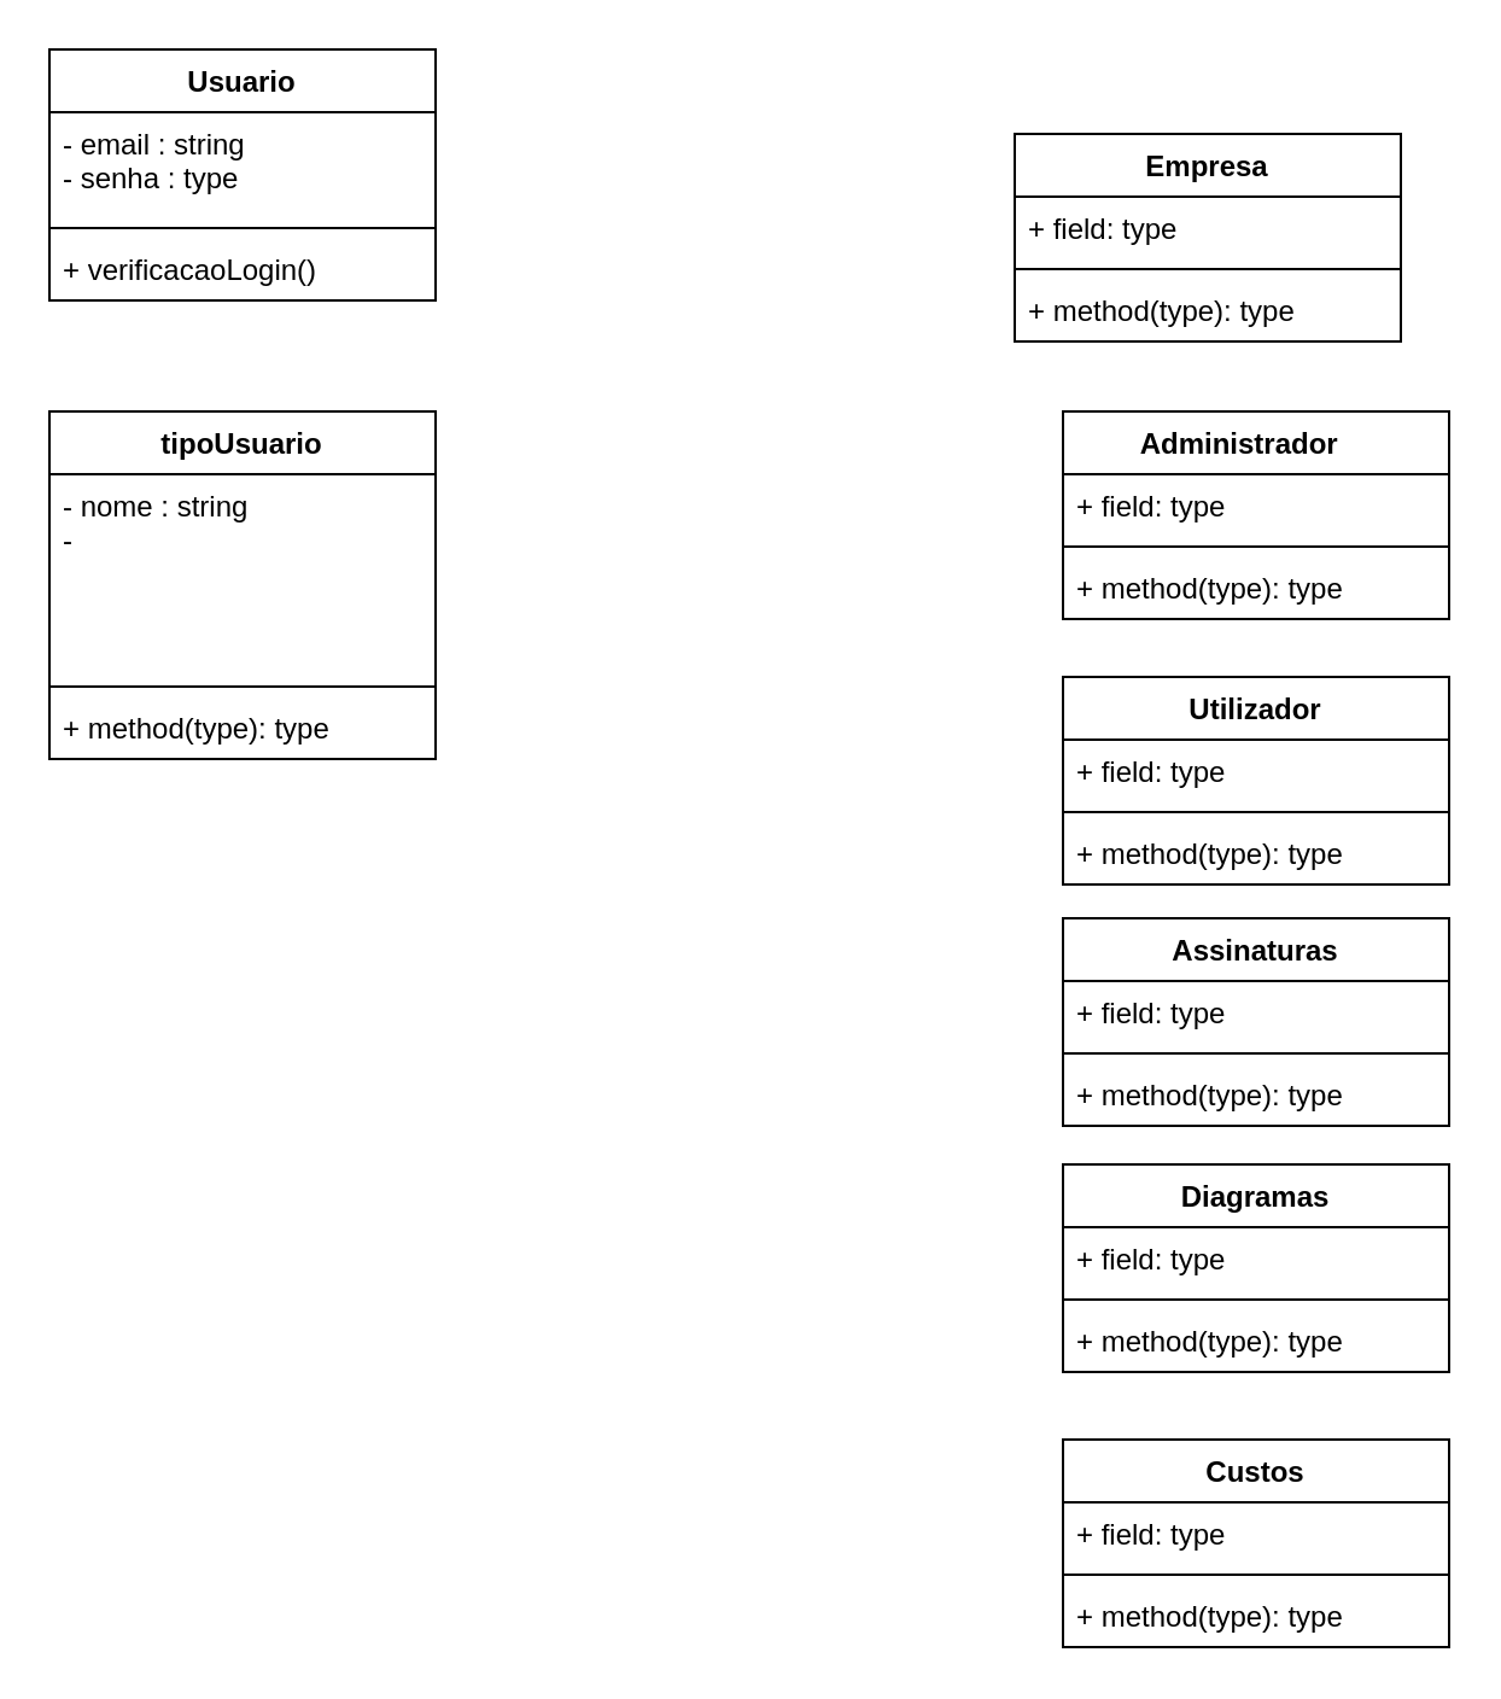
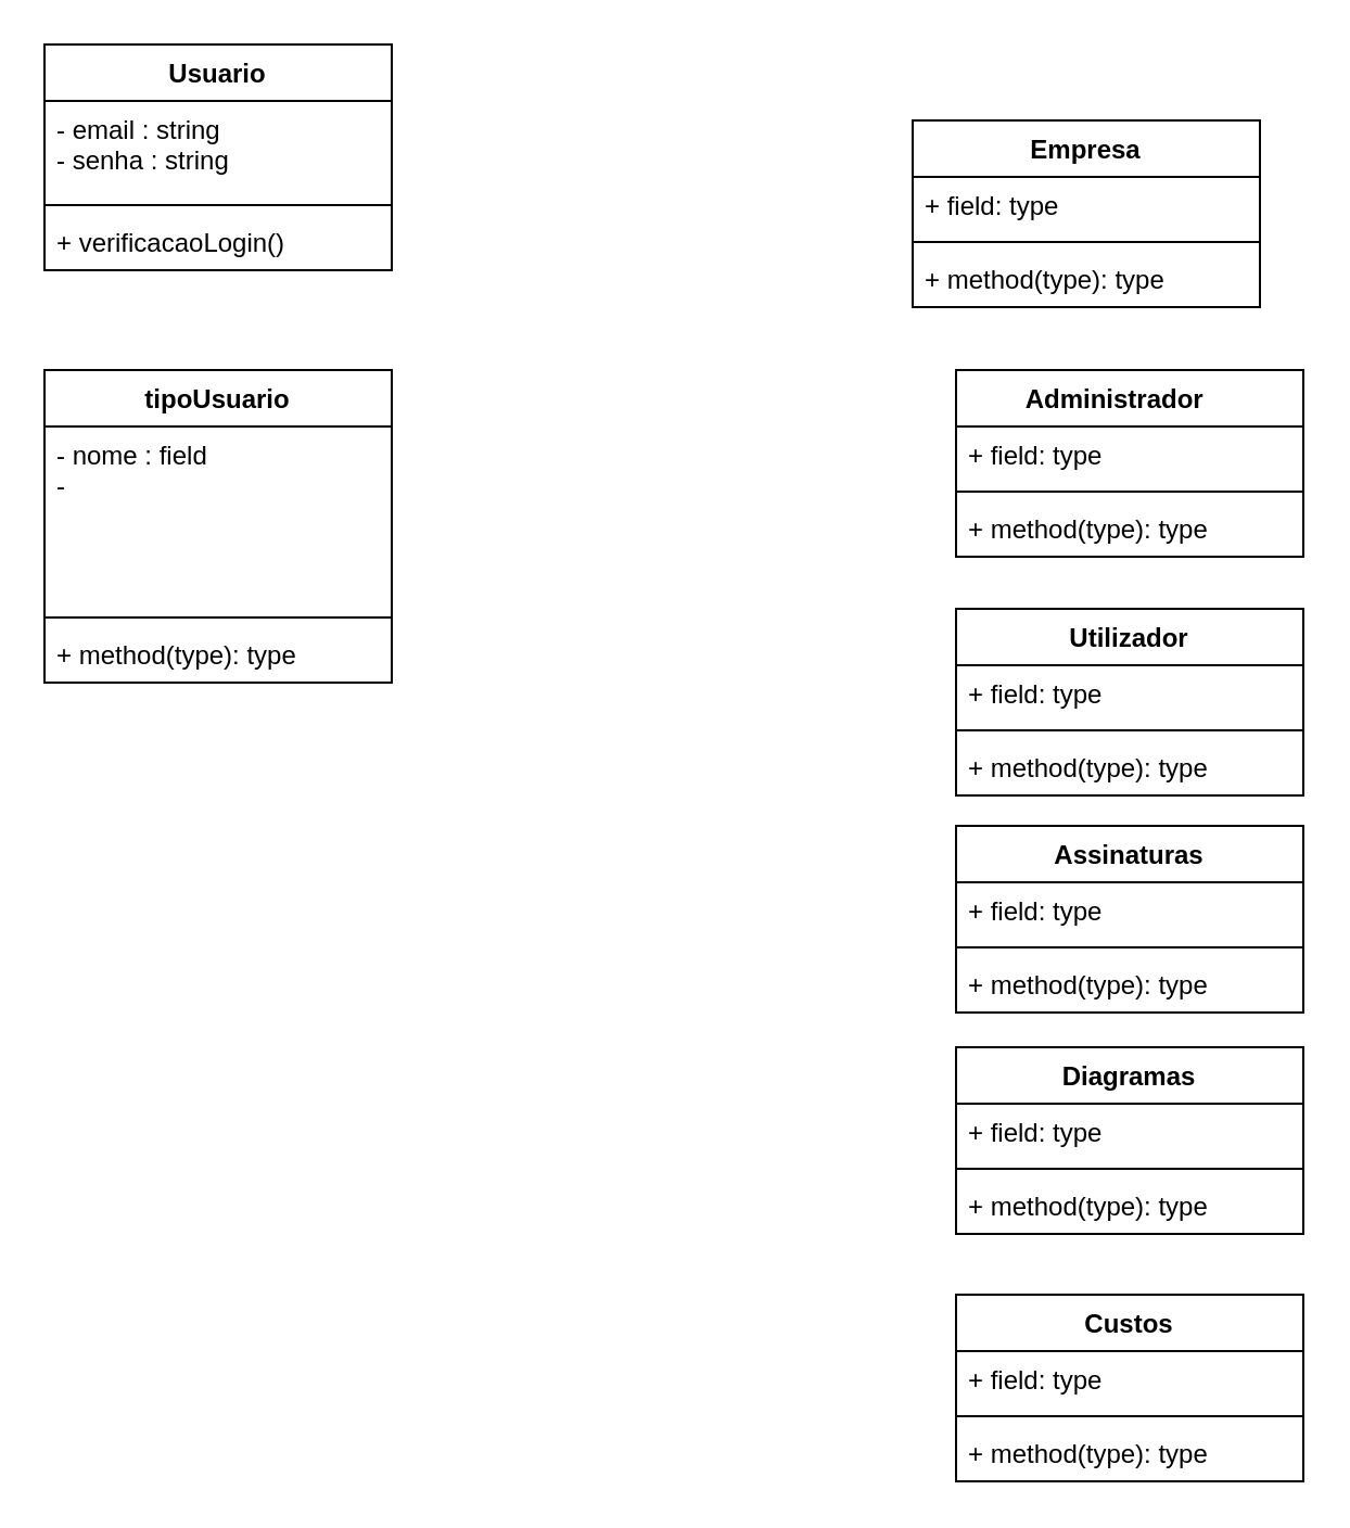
  <mxCell id="0" />
  <mxCell id="1" parent="0" />
  <mxCell id="2" value="Empresa" style="swimlane;fontStyle=1;align=center;verticalAlign=top;childLayout=stackLayout;horizontal=1;startSize=26;horizontalStack=0;resizeParent=1;resizeParentMax=0;resizeLast=0;collapsible=1;marginBottom=0;" vertex="1" parent="1"><mxGeometry x="420" y="55" width="160" height="86" as="geometry" /></mxCell>
  <mxCell id="3" value="+ field: type" style="text;strokeColor=none;fillColor=none;align=left;verticalAlign=top;spacingLeft=4;spacingRight=4;overflow=hidden;rotatable=0;points=[[0,0.5],[1,0.5]];portConstraint=eastwest;" vertex="1" parent="2"><mxGeometry y="26" width="160" height="26" as="geometry" /></mxCell>
  <mxCell id="4" value="" style="line;strokeWidth=1;fillColor=none;align=left;verticalAlign=middle;spacingTop=-1;spacingLeft=3;spacingRight=3;rotatable=0;labelPosition=right;points=[];portConstraint=eastwest;" vertex="1" parent="2"><mxGeometry y="52" width="160" height="8" as="geometry" /></mxCell>
  <mxCell id="5" value="+ method(type): type" style="text;strokeColor=none;fillColor=none;align=left;verticalAlign=top;spacingLeft=4;spacingRight=4;overflow=hidden;rotatable=0;points=[[0,0.5],[1,0.5]];portConstraint=eastwest;" vertex="1" parent="2"><mxGeometry y="60" width="160" height="26" as="geometry" /></mxCell>
  <mxCell id="6" value="tipoUsuario" style="swimlane;fontStyle=1;align=center;verticalAlign=top;childLayout=stackLayout;horizontal=1;startSize=26;horizontalStack=0;resizeParent=1;resizeParentMax=0;resizeLast=0;collapsible=1;marginBottom=0;" vertex="1" parent="1"><mxGeometry x="20" y="170" width="160" height="144" as="geometry" /></mxCell>
- <mxCell id="7" value="- nome : string&#10;- " style="text;strokeColor=none;fillColor=none;align=left;verticalAlign=top;spacingLeft=4;spacingRight=4;overflow=hidden;rotatable=0;points=[[0,0.5],[1,0.5]];portConstraint=eastwest;" vertex="1" parent="6"><mxGeometry y="26" width="160" height="84" as="geometry" /></mxCell>
+ <mxCell id="7" value="- nome : field&#10;- " style="text;strokeColor=none;fillColor=none;align=left;verticalAlign=top;spacingLeft=4;spacingRight=4;overflow=hidden;rotatable=0;points=[[0,0.5],[1,0.5]];portConstraint=eastwest;" vertex="1" parent="6"><mxGeometry y="26" width="160" height="84" as="geometry" /></mxCell>
  <mxCell id="8" value="" style="line;strokeWidth=1;fillColor=none;align=left;verticalAlign=middle;spacingTop=-1;spacingLeft=3;spacingRight=3;rotatable=0;labelPosition=right;points=[];portConstraint=eastwest;" vertex="1" parent="6"><mxGeometry y="110" width="160" height="8" as="geometry" /></mxCell>
  <mxCell id="9" value="+ method(type): type" style="text;strokeColor=none;fillColor=none;align=left;verticalAlign=top;spacingLeft=4;spacingRight=4;overflow=hidden;rotatable=0;points=[[0,0.5],[1,0.5]];portConstraint=eastwest;" vertex="1" parent="6"><mxGeometry y="118" width="160" height="26" as="geometry" /></mxCell>
  <mxCell id="10" value="Usuario" style="swimlane;fontStyle=1;align=center;verticalAlign=top;childLayout=stackLayout;horizontal=1;startSize=26;horizontalStack=0;resizeParent=1;resizeParentMax=0;resizeLast=0;collapsible=1;marginBottom=0;" vertex="1" parent="1"><mxGeometry x="20" y="20" width="160" height="104" as="geometry" /></mxCell>
- <mxCell id="11" value="- email : string&#10;- senha : type" style="text;strokeColor=none;fillColor=none;align=left;verticalAlign=top;spacingLeft=4;spacingRight=4;overflow=hidden;rotatable=0;points=[[0,0.5],[1,0.5]];portConstraint=eastwest;" vertex="1" parent="10"><mxGeometry y="26" width="160" height="44" as="geometry" /></mxCell>
+ <mxCell id="11" value="- email : string&#10;- senha : string" style="text;strokeColor=none;fillColor=none;align=left;verticalAlign=top;spacingLeft=4;spacingRight=4;overflow=hidden;rotatable=0;points=[[0,0.5],[1,0.5]];portConstraint=eastwest;" vertex="1" parent="10"><mxGeometry y="26" width="160" height="44" as="geometry" /></mxCell>
  <mxCell id="12" value="" style="line;strokeWidth=1;fillColor=none;align=left;verticalAlign=middle;spacingTop=-1;spacingLeft=3;spacingRight=3;rotatable=0;labelPosition=right;points=[];portConstraint=eastwest;" vertex="1" parent="10"><mxGeometry y="70" width="160" height="8" as="geometry" /></mxCell>
  <mxCell id="13" value="+ verificacaoLogin()" style="text;strokeColor=none;fillColor=none;align=left;verticalAlign=top;spacingLeft=4;spacingRight=4;overflow=hidden;rotatable=0;points=[[0,0.5],[1,0.5]];portConstraint=eastwest;" vertex="1" parent="10"><mxGeometry y="78" width="160" height="26" as="geometry" /></mxCell>
  <mxCell id="14" value="Administrador    " style="swimlane;fontStyle=1;align=center;verticalAlign=top;childLayout=stackLayout;horizontal=1;startSize=26;horizontalStack=0;resizeParent=1;resizeParentMax=0;resizeLast=0;collapsible=1;marginBottom=0;" vertex="1" parent="1"><mxGeometry x="440" y="170" width="160" height="86" as="geometry" /></mxCell>
  <mxCell id="15" value="+ field: type" style="text;strokeColor=none;fillColor=none;align=left;verticalAlign=top;spacingLeft=4;spacingRight=4;overflow=hidden;rotatable=0;points=[[0,0.5],[1,0.5]];portConstraint=eastwest;" vertex="1" parent="14"><mxGeometry y="26" width="160" height="26" as="geometry" /></mxCell>
  <mxCell id="16" value="" style="line;strokeWidth=1;fillColor=none;align=left;verticalAlign=middle;spacingTop=-1;spacingLeft=3;spacingRight=3;rotatable=0;labelPosition=right;points=[];portConstraint=eastwest;" vertex="1" parent="14"><mxGeometry y="52" width="160" height="8" as="geometry" /></mxCell>
  <mxCell id="17" value="+ method(type): type" style="text;strokeColor=none;fillColor=none;align=left;verticalAlign=top;spacingLeft=4;spacingRight=4;overflow=hidden;rotatable=0;points=[[0,0.5],[1,0.5]];portConstraint=eastwest;" vertex="1" parent="14"><mxGeometry y="60" width="160" height="26" as="geometry" /></mxCell>
  <mxCell id="18" value="Utilizador" style="swimlane;fontStyle=1;align=center;verticalAlign=top;childLayout=stackLayout;horizontal=1;startSize=26;horizontalStack=0;resizeParent=1;resizeParentMax=0;resizeLast=0;collapsible=1;marginBottom=0;" vertex="1" parent="1"><mxGeometry x="440" y="280" width="160" height="86" as="geometry" /></mxCell>
  <mxCell id="19" value="+ field: type" style="text;strokeColor=none;fillColor=none;align=left;verticalAlign=top;spacingLeft=4;spacingRight=4;overflow=hidden;rotatable=0;points=[[0,0.5],[1,0.5]];portConstraint=eastwest;" vertex="1" parent="18"><mxGeometry y="26" width="160" height="26" as="geometry" /></mxCell>
  <mxCell id="20" value="" style="line;strokeWidth=1;fillColor=none;align=left;verticalAlign=middle;spacingTop=-1;spacingLeft=3;spacingRight=3;rotatable=0;labelPosition=right;points=[];portConstraint=eastwest;" vertex="1" parent="18"><mxGeometry y="52" width="160" height="8" as="geometry" /></mxCell>
  <mxCell id="21" value="+ method(type): type" style="text;strokeColor=none;fillColor=none;align=left;verticalAlign=top;spacingLeft=4;spacingRight=4;overflow=hidden;rotatable=0;points=[[0,0.5],[1,0.5]];portConstraint=eastwest;" vertex="1" parent="18"><mxGeometry y="60" width="160" height="26" as="geometry" /></mxCell>
  <mxCell id="22" value="Assinaturas" style="swimlane;fontStyle=1;align=center;verticalAlign=top;childLayout=stackLayout;horizontal=1;startSize=26;horizontalStack=0;resizeParent=1;resizeParentMax=0;resizeLast=0;collapsible=1;marginBottom=0;" vertex="1" parent="1"><mxGeometry x="440" y="380" width="160" height="86" as="geometry" /></mxCell>
  <mxCell id="23" value="+ field: type" style="text;strokeColor=none;fillColor=none;align=left;verticalAlign=top;spacingLeft=4;spacingRight=4;overflow=hidden;rotatable=0;points=[[0,0.5],[1,0.5]];portConstraint=eastwest;" vertex="1" parent="22"><mxGeometry y="26" width="160" height="26" as="geometry" /></mxCell>
  <mxCell id="24" value="" style="line;strokeWidth=1;fillColor=none;align=left;verticalAlign=middle;spacingTop=-1;spacingLeft=3;spacingRight=3;rotatable=0;labelPosition=right;points=[];portConstraint=eastwest;" vertex="1" parent="22"><mxGeometry y="52" width="160" height="8" as="geometry" /></mxCell>
  <mxCell id="25" value="+ method(type): type" style="text;strokeColor=none;fillColor=none;align=left;verticalAlign=top;spacingLeft=4;spacingRight=4;overflow=hidden;rotatable=0;points=[[0,0.5],[1,0.5]];portConstraint=eastwest;" vertex="1" parent="22"><mxGeometry y="60" width="160" height="26" as="geometry" /></mxCell>
  <mxCell id="26" value="Diagramas" style="swimlane;fontStyle=1;align=center;verticalAlign=top;childLayout=stackLayout;horizontal=1;startSize=26;horizontalStack=0;resizeParent=1;resizeParentMax=0;resizeLast=0;collapsible=1;marginBottom=0;" vertex="1" parent="1"><mxGeometry x="440" y="482" width="160" height="86" as="geometry" /></mxCell>
  <mxCell id="27" value="+ field: type" style="text;strokeColor=none;fillColor=none;align=left;verticalAlign=top;spacingLeft=4;spacingRight=4;overflow=hidden;rotatable=0;points=[[0,0.5],[1,0.5]];portConstraint=eastwest;" vertex="1" parent="26"><mxGeometry y="26" width="160" height="26" as="geometry" /></mxCell>
  <mxCell id="28" value="" style="line;strokeWidth=1;fillColor=none;align=left;verticalAlign=middle;spacingTop=-1;spacingLeft=3;spacingRight=3;rotatable=0;labelPosition=right;points=[];portConstraint=eastwest;" vertex="1" parent="26"><mxGeometry y="52" width="160" height="8" as="geometry" /></mxCell>
  <mxCell id="29" value="+ method(type): type" style="text;strokeColor=none;fillColor=none;align=left;verticalAlign=top;spacingLeft=4;spacingRight=4;overflow=hidden;rotatable=0;points=[[0,0.5],[1,0.5]];portConstraint=eastwest;" vertex="1" parent="26"><mxGeometry y="60" width="160" height="26" as="geometry" /></mxCell>
  <mxCell id="30" value="Custos" style="swimlane;fontStyle=1;align=center;verticalAlign=top;childLayout=stackLayout;horizontal=1;startSize=26;horizontalStack=0;resizeParent=1;resizeParentMax=0;resizeLast=0;collapsible=1;marginBottom=0;" vertex="1" parent="1"><mxGeometry x="440" y="596" width="160" height="86" as="geometry" /></mxCell>
  <mxCell id="31" value="+ field: type" style="text;strokeColor=none;fillColor=none;align=left;verticalAlign=top;spacingLeft=4;spacingRight=4;overflow=hidden;rotatable=0;points=[[0,0.5],[1,0.5]];portConstraint=eastwest;" vertex="1" parent="30"><mxGeometry y="26" width="160" height="26" as="geometry" /></mxCell>
  <mxCell id="32" value="" style="line;strokeWidth=1;fillColor=none;align=left;verticalAlign=middle;spacingTop=-1;spacingLeft=3;spacingRight=3;rotatable=0;labelPosition=right;points=[];portConstraint=eastwest;" vertex="1" parent="30"><mxGeometry y="52" width="160" height="8" as="geometry" /></mxCell>
  <mxCell id="33" value="+ method(type): type" style="text;strokeColor=none;fillColor=none;align=left;verticalAlign=top;spacingLeft=4;spacingRight=4;overflow=hidden;rotatable=0;points=[[0,0.5],[1,0.5]];portConstraint=eastwest;" vertex="1" parent="30"><mxGeometry y="60" width="160" height="26" as="geometry" /></mxCell>
